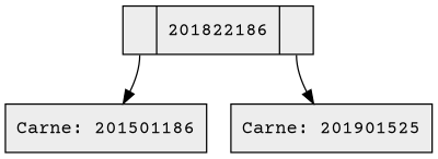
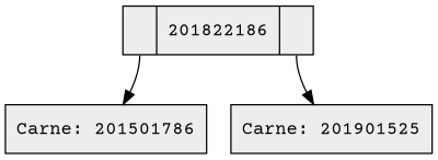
  digraph {
    fontname="Courier Prime"
    rankdir=TB
    node [color=black fillcolor=gray93 fontname="Courier Prime" shape=record style=filled]
    edge [fontname="Courier Prime"]
    n1 [label="<C0>|201822186|<C1>"]
-   n2 [label="Carne: 201501186"]
+   n2 [label="Carne: 201501786"]
    n3 [label="Carne: 201901525"]
    n1 -> n2 [tailport=C0]
    n1 -> n3 [tailport=C1]
  }
